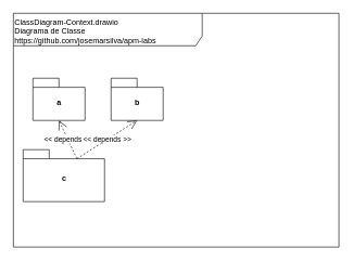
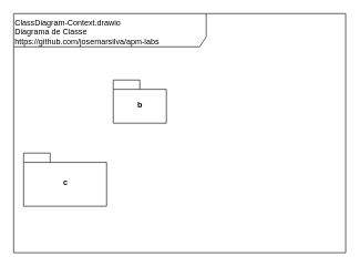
  <mxCell id="0" />
  <mxCell id="1" parent="0" />
  <mxCell id="2" value="ClassDiagram-Context.drawio&lt;br&gt;Diagrama de Classe&lt;br&gt;https://github.com/josemarsilva/apm-labs" style="shape=umlFrame;whiteSpace=wrap;html=1;width=290;height=50;verticalAlign=top;align=left;" parent="1" vertex="1"><mxGeometry x="20" y="20" width="500" height="360" as="geometry" /></mxCell>
- <mxCell id="3" value="a" style="shape=folder;fontStyle=1;spacingTop=10;tabWidth=40;tabHeight=14;tabPosition=left;html=1;" parent="1" vertex="1"><mxGeometry x="50" y="120" width="80" height="65" as="geometry" /></mxCell>
- <mxCell id="4" value="&amp;lt;&amp;lt; depends &amp;gt;&amp;gt;" style="endArrow=open;endSize=12;dashed=1;html=1;exitX=0;exitY=0;exitDx=82.5;exitDy=14;entryX=0.5;entryY=1;entryDx=0;entryDy=0;entryPerimeter=0;exitPerimeter=0;" parent="1" source="5" target="3" edge="1"><mxGeometry width="160" relative="1" as="geometry"><mxPoint x="250" y="260" as="sourcePoint" /><mxPoint x="220" y="190" as="targetPoint" /></mxGeometry></mxCell>
  <mxCell id="5" value="&lt;span&gt;c&lt;/span&gt;" style="shape=folder;fontStyle=1;spacingTop=10;tabWidth=40;tabHeight=14;tabPosition=left;html=1;" parent="1" vertex="1"><mxGeometry x="35" y="230" width="125" height="80" as="geometry" /></mxCell>
  <mxCell id="6" value="b" style="shape=folder;fontStyle=1;spacingTop=10;tabWidth=40;tabHeight=14;tabPosition=left;html=1;" parent="1" vertex="1"><mxGeometry x="170" y="120" width="80" height="65" as="geometry" /></mxCell>
- <mxCell id="7" value="&amp;lt;&amp;lt; depends &amp;gt;&amp;gt;" style="endArrow=open;endSize=12;dashed=1;html=1;exitX=0;exitY=0;exitDx=82.5;exitDy=14;entryX=0.5;entryY=1;entryDx=0;entryDy=0;entryPerimeter=0;exitPerimeter=0;" parent="1" source="5" target="6" edge="1"><mxGeometry width="160" relative="1" as="geometry"><mxPoint x="120" y="250" as="sourcePoint" /><mxPoint x="90" y="155" as="targetPoint" /></mxGeometry></mxCell>
